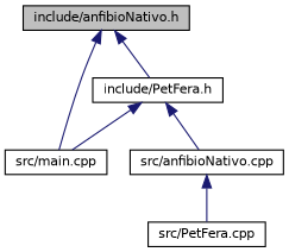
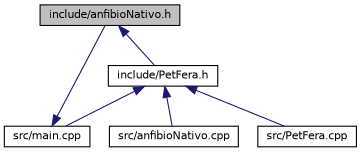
  digraph {
    node [color=black fillcolor=white fontname=Helvetica fontsize=10 shape=record style=filled]
    edge [color=midnightblue dir=back fontname=Helvetica fontsize=10 labelfontname=Helvetica labelfontsize=10 style=solid]
    n1 [fillcolor=grey75 fontcolor=black height=0.2 label="include/anfibioNativo.h" width=0.4]
    n2 [height=0.2 label="include/PetFera.h" width=0.4]
    n3 [height=0.2 label="src/main.cpp" width=0.4]
    n4 [height=0.2 label="src/anfibioNativo.cpp" width=0.4]
    n5 [height=0.2 label="src/PetFera.cpp" width=0.4]
    n1 -> n2
-   n1 -> n3
+   n3 -> n1
    n2 -> n3
    n2 -> n4
-   n4 -> n5
+   n2 -> n5
  }
